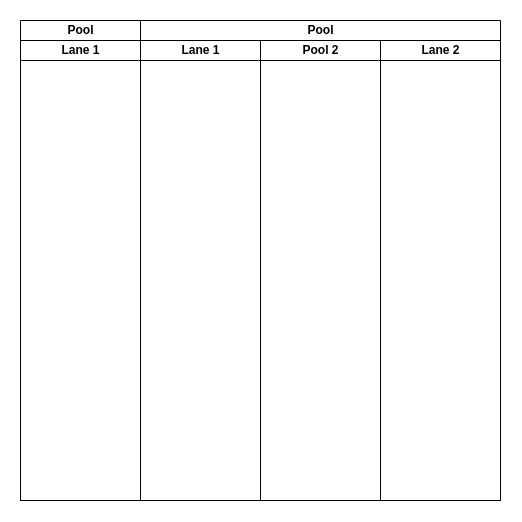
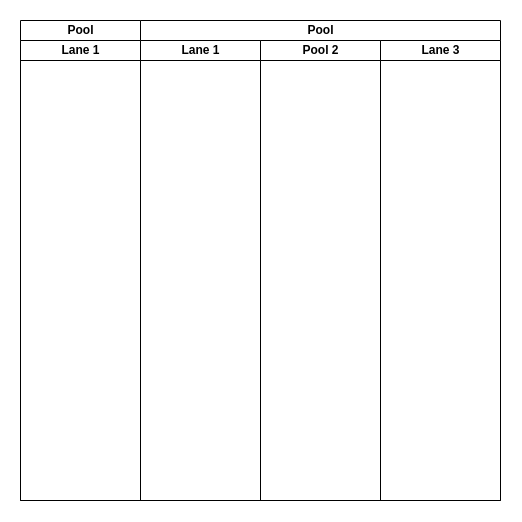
  <mxCell id="0" />
  <mxCell id="1" parent="0" />
  <mxCell id="2" value="Pool" style="swimlane;html=1;childLayout=stackLayout;resizeParent=1;resizeParentMax=0;startSize=20;" vertex="1" parent="1"><mxGeometry x="140" y="20" width="360" height="480" as="geometry" /></mxCell>
  <mxCell id="3" value="Lane 1" style="swimlane;html=1;startSize=20;" vertex="1" parent="2"><mxGeometry y="20" width="120" height="460" as="geometry" /></mxCell>
  <mxCell id="4" value="Pool 2" style="swimlane;html=1;startSize=20;" vertex="1" parent="2"><mxGeometry x="120" y="20" width="120" height="460" as="geometry" /></mxCell>
- <mxCell id="5" value="Lane 2" style="swimlane;html=1;startSize=20;" vertex="1" parent="2"><mxGeometry x="240" y="20" width="120" height="460" as="geometry" /></mxCell>
+ <mxCell id="5" value="Lane 3" style="swimlane;html=1;startSize=20;" vertex="1" parent="2"><mxGeometry x="240" y="20" width="120" height="460" as="geometry" /></mxCell>
  <mxCell id="6" value="Pool" style="swimlane;html=1;childLayout=stackLayout;resizeParent=1;resizeParentMax=0;startSize=20;" vertex="1" parent="1"><mxGeometry x="20" y="20" width="120" height="480" as="geometry" /></mxCell>
  <mxCell id="7" value="Lane 1" style="swimlane;html=1;startSize=20;" vertex="1" parent="6"><mxGeometry y="20" width="120" height="460" as="geometry" /></mxCell>
